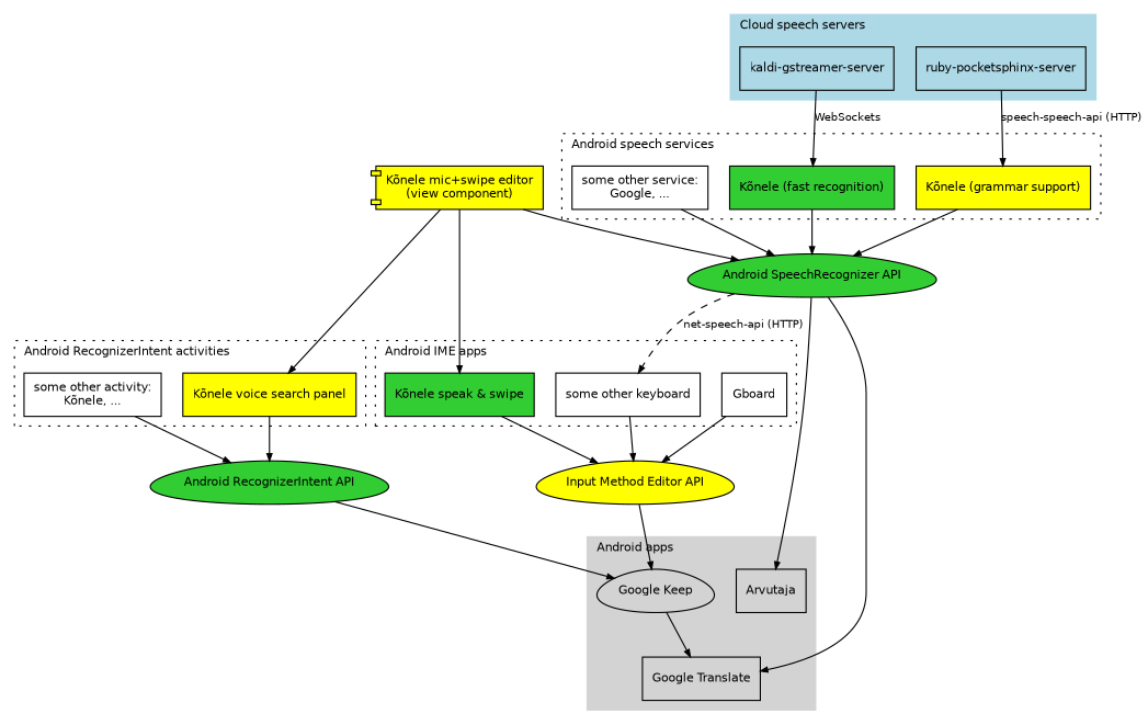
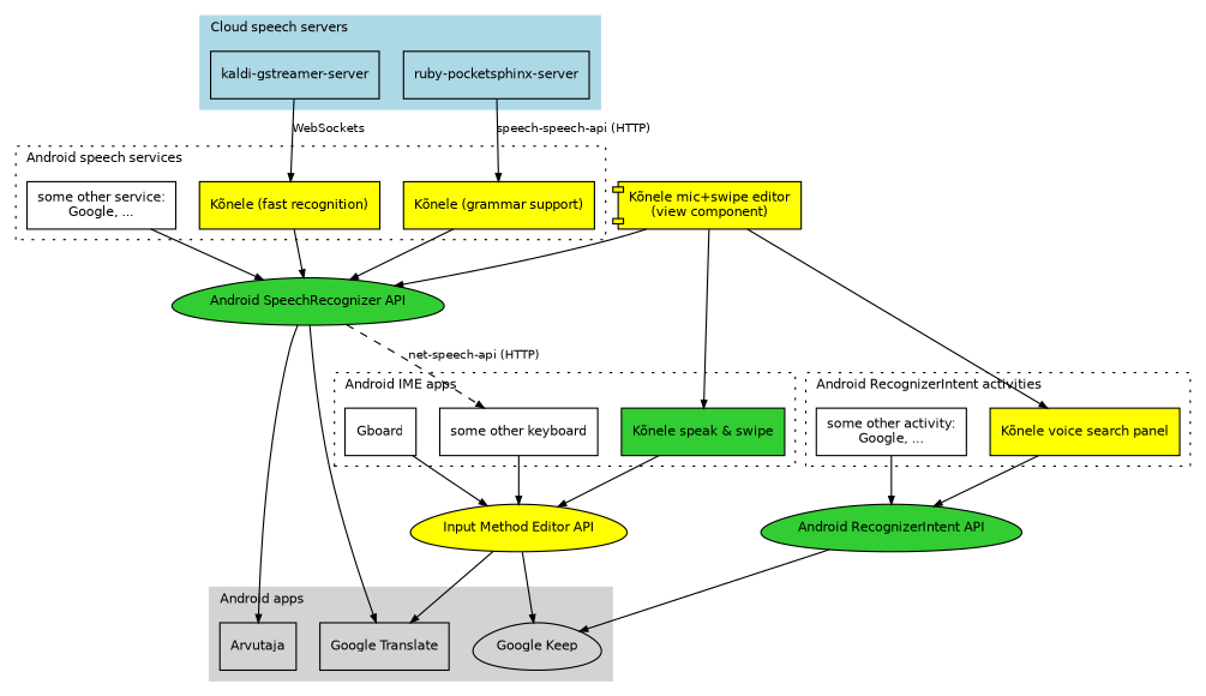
  digraph {
    fontname="DejaVu Sans"
    fontsize=10
    labeljust=l
    style=dotted
    node [fontname="DejaVu Sans" fontsize=10 shape=box]
    edge [arrowhead=normal arrowsize=0.6 fontname="DejaVu Sans"]
    n1 [label="kaldi-gstreamer-server"]
    n2 [label="ruby-pocketsphinx-server"]
    n3 [label="some other service:\nGoogle, ..."]
-   n4 [fillcolor=limegreen label="Kõnele (fast recognition)" style=filled]
+   n4 [fillcolor=yellow label="Kõnele (fast recognition)" style=filled]
    n5 [fillcolor=yellow label="Kõnele (grammar support)" style=filled]
-   n6 [label="some other activity:\nKõnele, ..."]
+   n6 [label="some other activity:\nGoogle, ..."]
    n7 [fillcolor=yellow label="Kõnele voice search panel" style=filled]
    n8 [fillcolor=limegreen label="Kõnele speak & swipe" style=filled]
    n9 [label=Gboard]
    n10 [label="some other keyboard"]
    "Google Keep" [shape=egg]
    "Google Translate"
    Arvutaja
    n14 [fillcolor=limegreen label="Android SpeechRecognizer API" shape=egg style=filled]
    n15 [fillcolor=limegreen label="Android RecognizerIntent API" shape=egg style=filled]
    n16 [fillcolor=yellow label="Input Method Editor API" shape=egg style=filled]
    n17 [fillcolor=yellow label="Kõnele mic+swipe editor\n(view component)" shape=component style=filled]
    subgraph cluster_1 {
      color=lightblue
      label="Cloud speech servers"
      style=filled
      n1
      n2
    }
    subgraph cluster_2 {
      label="Android speech services"
      n3
      n4
      n5
    }
    subgraph cluster_3 {
      label="Android RecognizerIntent activities"
      n6
      n7
    }
    subgraph cluster_4 {
      label="Android IME apps"
      n8
      n9
      n10
    }
    subgraph cluster_5 {
      color=lightgrey
      label="Android apps"
      style=filled
      "Google Keep"
      "Google Translate"
      Arvutaja
    }
    n1 -> n4 [fontsize=9 label=WebSockets]
    n2 -> n5 [fontsize=9 label="speech-speech-api (HTTP)"]
    n3 -> n14
    n4 -> n14
    n5 -> n14
    n6 -> n15
    n7 -> n15
    n8 -> n16
    n9 -> n16
    n10 -> n16
    n14 -> n10 [fontsize=9 label="net-speech-api (HTTP)" style=dashed]
    n14 -> "Google Translate"
    n14 -> Arvutaja
    n15 -> "Google Keep"
    n16 -> "Google Keep"
-   "Google Keep" -> "Google Translate"
+   n16 -> "Google Translate"
    n17 -> n7
    n17 -> n8
    n17 -> n14
  }
